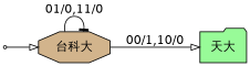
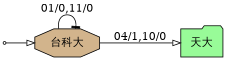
  digraph {
    rankdir=LR
    node [style=filled]
    edge [arrowhead=onormal]
    INIT [fillcolor=white shape=point]
    n2 [fillcolor=tan label="台科大" shape=octagon]
    n3 [fillcolor=palegreen label="天大" shape=folder]
    INIT -> n2
    n2 -> n2 [arrowhead=tee label="01/0,11/0"]
-   n2 -> n3 [label="00/1,10/0"]
+   n2 -> n3 [label="04/1,10/0"]
  }
